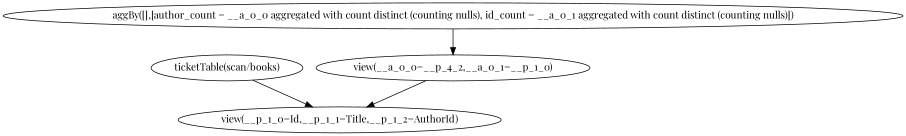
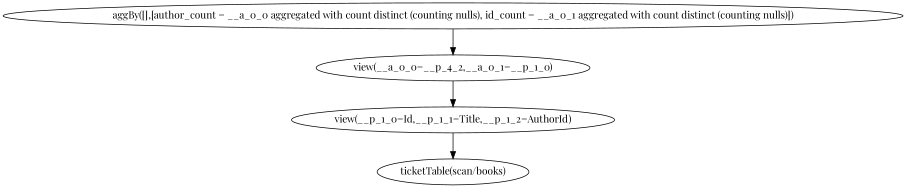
  digraph {
    fontname="Playfair Display"
    node [fontname="Playfair Display"]
    edge [fontname="Playfair Display"]
    n1 [label="ticketTable(scan/books)"]
    n2 [label="view(__p_1_0=Id,__p_1_1=Title,__p_1_2=AuthorId)"]
    n3 [label="view(__a_0_0=__p_4_2,__a_0_1=__p_1_0)"]
    n4 [label="aggBy([],[author_count = __a_0_0 aggregated with count distinct (counting nulls), id_count = __a_0_1 aggregated with count distinct (counting nulls)])"]
-   n1 -> n2
+   n2 -> n1
    n3 -> n2
    n4 -> n3
  }
